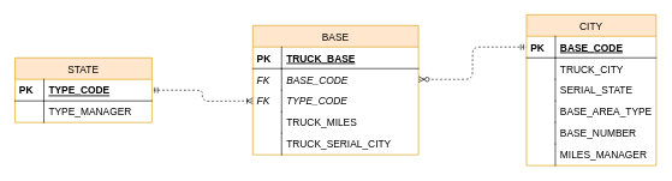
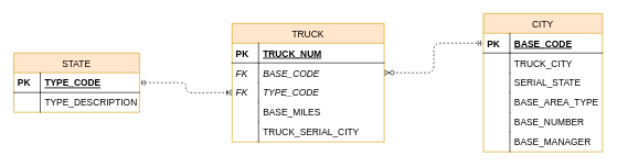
  <mxCell id="0" />
  <mxCell id="1" parent="0" />
- <mxCell id="2" value="BASE" style="swimlane;fontStyle=0;childLayout=stackLayout;horizontal=1;startSize=30;horizontalStack=0;resizeParent=1;resizeParentMax=0;resizeLast=0;collapsible=1;marginBottom=0;align=center;fontSize=14;sketch=0;strokeColor=#d79b00;fillColor=#ffe6cc;swimlaneFillColor=#ffffff;spacingBottom=0;spacingTop=0;" vertex="1" parent="1"><mxGeometry x="350" y="35" width="230" height="180" as="geometry" /></mxCell>
- <mxCell id="3" value="TRUCK_BASE" style="shape=partialRectangle;fillColor=none;align=left;verticalAlign=middle;spacingLeft=45;rotatable=0;points=[[0,0.5],[1,0.5]];portConstraint=eastwest;dropTarget=0;top=0;left=0;right=0;fontStyle=5;fontSize=14;spacingBottom=0;spacingTop=0;" vertex="1" parent="2"><mxGeometry y="30" width="230" height="30" as="geometry" /></mxCell>
+ <mxCell id="2" value="TRUCK" style="swimlane;fontStyle=0;childLayout=stackLayout;horizontal=1;startSize=30;horizontalStack=0;resizeParent=1;resizeParentMax=0;resizeLast=0;collapsible=1;marginBottom=0;align=center;fontSize=14;sketch=0;strokeColor=#d79b00;fillColor=#ffe6cc;swimlaneFillColor=#ffffff;spacingBottom=0;spacingTop=0;" vertex="1" parent="1"><mxGeometry x="350" y="35" width="230" height="180" as="geometry" /></mxCell>
+ <mxCell id="3" value="TRUCK_NUM" style="shape=partialRectangle;fillColor=none;align=left;verticalAlign=middle;spacingLeft=45;rotatable=0;points=[[0,0.5],[1,0.5]];portConstraint=eastwest;dropTarget=0;top=0;left=0;right=0;fontStyle=5;fontSize=14;spacingBottom=0;spacingTop=0;" vertex="1" parent="2"><mxGeometry y="30" width="230" height="30" as="geometry" /></mxCell>
  <mxCell id="4" value="PK" style="shape=partialRectangle;top=0;left=0;bottom=0;fillColor=none;stokeWidth=1;align=left;verticalAlign=middle;spacingLeft=4;spacingRight=4;overflow=hidden;rotatable=0;points=[];portConstraint=eastwest;part=1;fontStyle=1;fontSize=14;spacingBottom=0;spacingTop=0;" vertex="1" connectable="0" parent="3"><mxGeometry width="40" height="30" as="geometry" /></mxCell>
  <mxCell id="5" value="BASE_CODE" style="shape=partialRectangle;fillColor=none;align=left;verticalAlign=middle;spacingLeft=45;rotatable=0;points=[[0,0.5],[1,0.5]];portConstraint=eastwest;dropTarget=0;top=0;left=0;right=0;fontStyle=2;bottom=0;fontSize=14;spacingBottom=0;spacingTop=0;" vertex="1" parent="2"><mxGeometry y="60" width="230" height="30" as="geometry" /></mxCell>
  <mxCell id="6" value="FK" style="shape=partialRectangle;top=0;left=0;bottom=0;fillColor=none;stokeWidth=1;align=left;verticalAlign=middle;spacingLeft=4;spacingRight=4;overflow=hidden;rotatable=0;points=[];portConstraint=eastwest;part=1;fontStyle=2;fontSize=14;spacingBottom=0;spacingTop=0;" vertex="1" connectable="0" parent="5"><mxGeometry width="40" height="30" as="geometry" /></mxCell>
  <mxCell id="7" value="" style="fontSize=12;html=1;endArrow=ERmandOne;startArrow=ERoneToMany;entryX=1;entryY=0.5;entryDx=0;entryDy=0;startFill=0;endFill=0;edgeStyle=orthogonalEdgeStyle;dashed=1;" edge="1" parent="2" target="27"><mxGeometry width="100" height="100" relative="1" as="geometry"><mxPoint y="105.0" as="sourcePoint" /><mxPoint x="-110" y="-15" as="targetPoint" /></mxGeometry></mxCell>
  <mxCell id="8" value="TYPE_CODE" style="shape=partialRectangle;fillColor=none;align=left;verticalAlign=middle;spacingLeft=45;rotatable=0;points=[[0,0.5],[1,0.5]];portConstraint=eastwest;dropTarget=0;top=0;left=0;right=0;fontStyle=2;bottom=0;fontSize=14;spacingBottom=0;spacingTop=0;" vertex="1" parent="2"><mxGeometry y="90" width="230" height="30" as="geometry" /></mxCell>
  <mxCell id="9" value="FK" style="shape=partialRectangle;top=0;left=0;bottom=0;fillColor=none;stokeWidth=1;align=left;verticalAlign=middle;spacingLeft=4;spacingRight=4;overflow=hidden;rotatable=0;points=[];portConstraint=eastwest;part=1;fontStyle=2;fontSize=14;spacingBottom=0;spacingTop=0;" vertex="1" connectable="0" parent="8"><mxGeometry width="40" height="30" as="geometry" /></mxCell>
- <mxCell id="10" value="TRUCK_MILES" style="shape=partialRectangle;fillColor=none;align=left;verticalAlign=middle;spacingLeft=45;rotatable=0;points=[[0,0.5],[1,0.5]];portConstraint=eastwest;dropTarget=0;top=0;left=0;right=0;fontStyle=0;bottom=0;strokeColor=none;fontSize=14;spacingBottom=0;spacingTop=0;" vertex="1" parent="2"><mxGeometry y="120" width="230" height="30" as="geometry" /></mxCell>
+ <mxCell id="10" value="BASE_MILES" style="shape=partialRectangle;fillColor=none;align=left;verticalAlign=middle;spacingLeft=45;rotatable=0;points=[[0,0.5],[1,0.5]];portConstraint=eastwest;dropTarget=0;top=0;left=0;right=0;fontStyle=0;bottom=0;strokeColor=none;fontSize=14;spacingBottom=0;spacingTop=0;" vertex="1" parent="2"><mxGeometry y="120" width="230" height="30" as="geometry" /></mxCell>
  <mxCell id="11" value="" style="shape=partialRectangle;top=0;left=0;bottom=0;fillColor=none;stokeWidth=1;align=left;verticalAlign=middle;spacingLeft=4;spacingRight=4;overflow=hidden;rotatable=0;points=[];portConstraint=eastwest;part=1;fontStyle=2;fontSize=14;spacingBottom=0;spacingTop=0;" vertex="1" connectable="0" parent="10"><mxGeometry width="40" height="30" as="geometry" /></mxCell>
  <mxCell id="12" value="TRUCK_SERIAL_CITY" style="shape=partialRectangle;fillColor=none;align=left;verticalAlign=middle;spacingLeft=45;rotatable=0;points=[[0,0.5],[1,0.5]];portConstraint=eastwest;dropTarget=0;top=0;left=0;right=0;fontStyle=0;bottom=0;strokeColor=none;fontSize=14;spacingBottom=0;spacingTop=0;" vertex="1" parent="2"><mxGeometry y="150" width="230" height="30" as="geometry" /></mxCell>
  <mxCell id="13" value="" style="shape=partialRectangle;top=0;left=0;bottom=0;fillColor=none;stokeWidth=1;align=left;verticalAlign=middle;spacingLeft=4;spacingRight=4;overflow=hidden;rotatable=0;points=[];portConstraint=eastwest;part=1;fontStyle=2;fontSize=14;spacingBottom=0;spacingTop=0;" vertex="1" connectable="0" parent="12"><mxGeometry width="40" height="30" as="geometry" /></mxCell>
  <mxCell id="14" value="CITY" style="swimlane;fontStyle=0;childLayout=stackLayout;horizontal=1;startSize=30;horizontalStack=0;resizeParent=1;resizeParentMax=0;resizeLast=0;collapsible=1;marginBottom=0;align=center;fontSize=14;sketch=0;strokeColor=#d79b00;fillColor=#ffe6cc;swimlaneFillColor=#ffffff;spacingBottom=0;spacingTop=0;" vertex="1" parent="1"><mxGeometry x="730" y="20" width="180" height="210" as="geometry" /></mxCell>
  <mxCell id="15" value="BASE_CODE" style="shape=partialRectangle;fillColor=none;align=left;verticalAlign=middle;spacingLeft=45;rotatable=0;points=[[0,0.5],[1,0.5]];portConstraint=eastwest;dropTarget=0;top=0;left=0;right=0;fontStyle=5;fontSize=14;spacingBottom=0;spacingTop=0;" vertex="1" parent="14"><mxGeometry y="30" width="180" height="30" as="geometry" /></mxCell>
  <mxCell id="16" value="PK" style="shape=partialRectangle;top=0;left=0;bottom=0;fillColor=none;stokeWidth=1;align=left;verticalAlign=middle;spacingLeft=4;spacingRight=4;overflow=hidden;rotatable=0;points=[];portConstraint=eastwest;part=1;fontStyle=1;fontSize=14;spacingBottom=0;spacingTop=0;" vertex="1" connectable="0" parent="15"><mxGeometry width="40" height="30" as="geometry" /></mxCell>
  <mxCell id="17" value="TRUCK_CITY" style="shape=partialRectangle;fillColor=none;align=left;verticalAlign=middle;spacingLeft=45;rotatable=0;points=[[0,0.5],[1,0.5]];portConstraint=eastwest;dropTarget=0;top=0;left=0;right=0;fontStyle=0;bottom=0;strokeColor=none;fontSize=14;spacingBottom=0;spacingTop=0;" vertex="1" parent="14"><mxGeometry y="60" width="180" height="30" as="geometry" /></mxCell>
  <mxCell id="18" value="" style="shape=partialRectangle;top=0;left=0;bottom=0;fillColor=none;stokeWidth=1;align=left;verticalAlign=middle;spacingLeft=4;spacingRight=4;overflow=hidden;rotatable=0;points=[];portConstraint=eastwest;part=1;fontStyle=2;fontSize=14;spacingBottom=0;spacingTop=0;" vertex="1" connectable="0" parent="17"><mxGeometry width="40" height="30" as="geometry" /></mxCell>
  <mxCell id="19" value="SERIAL_STATE" style="shape=partialRectangle;fillColor=none;align=left;verticalAlign=middle;spacingLeft=45;rotatable=0;points=[[0,0.5],[1,0.5]];portConstraint=eastwest;dropTarget=0;top=0;left=0;right=0;fontStyle=0;bottom=0;strokeColor=none;fontSize=14;spacingBottom=0;spacingTop=0;" vertex="1" parent="14"><mxGeometry y="90" width="180" height="30" as="geometry" /></mxCell>
  <mxCell id="20" value="" style="shape=partialRectangle;top=0;left=0;bottom=0;fillColor=none;stokeWidth=1;align=left;verticalAlign=middle;spacingLeft=4;spacingRight=4;overflow=hidden;rotatable=0;points=[];portConstraint=eastwest;part=1;fontStyle=2;fontSize=14;spacingBottom=0;spacingTop=0;" vertex="1" connectable="0" parent="19"><mxGeometry width="40" height="30" as="geometry" /></mxCell>
  <mxCell id="21" value="BASE_AREA_TYPE" style="shape=partialRectangle;fillColor=none;align=left;verticalAlign=middle;spacingLeft=45;rotatable=0;points=[[0,0.5],[1,0.5]];portConstraint=eastwest;dropTarget=0;top=0;left=0;right=0;fontStyle=0;bottom=0;strokeColor=none;fontSize=14;spacingBottom=0;spacingTop=0;" vertex="1" parent="14"><mxGeometry y="120" width="180" height="30" as="geometry" /></mxCell>
  <mxCell id="22" value="" style="shape=partialRectangle;top=0;left=0;bottom=0;fillColor=none;stokeWidth=1;align=left;verticalAlign=middle;spacingLeft=4;spacingRight=4;overflow=hidden;rotatable=0;points=[];portConstraint=eastwest;part=1;fontStyle=2;fontSize=14;spacingBottom=0;spacingTop=0;" vertex="1" connectable="0" parent="21"><mxGeometry width="40" height="30" as="geometry" /></mxCell>
  <mxCell id="23" value="BASE_NUMBER" style="shape=partialRectangle;fillColor=none;align=left;verticalAlign=middle;spacingLeft=45;rotatable=0;points=[[0,0.5],[1,0.5]];portConstraint=eastwest;dropTarget=0;top=0;left=0;right=0;fontStyle=0;bottom=0;strokeColor=none;fontSize=14;spacingBottom=0;spacingTop=0;" vertex="1" parent="14"><mxGeometry y="150" width="180" height="30" as="geometry" /></mxCell>
  <mxCell id="24" value="" style="shape=partialRectangle;top=0;left=0;bottom=0;fillColor=none;stokeWidth=1;align=left;verticalAlign=middle;spacingLeft=4;spacingRight=4;overflow=hidden;rotatable=0;points=[];portConstraint=eastwest;part=1;fontStyle=2;fontSize=14;spacingBottom=0;spacingTop=0;" vertex="1" connectable="0" parent="23"><mxGeometry width="40" height="30" as="geometry" /></mxCell>
- <mxCell id="25" value="MILES_MANAGER" style="shape=partialRectangle;fillColor=none;align=left;verticalAlign=middle;spacingLeft=45;rotatable=0;points=[[0,0.5],[1,0.5]];portConstraint=eastwest;dropTarget=0;top=0;left=0;right=0;fontStyle=0;bottom=0;strokeColor=none;fontSize=14;spacingBottom=0;spacingTop=0;" vertex="1" parent="14"><mxGeometry y="180" width="180" height="30" as="geometry" /></mxCell>
+ <mxCell id="25" value="BASE_MANAGER" style="shape=partialRectangle;fillColor=none;align=left;verticalAlign=middle;spacingLeft=45;rotatable=0;points=[[0,0.5],[1,0.5]];portConstraint=eastwest;dropTarget=0;top=0;left=0;right=0;fontStyle=0;bottom=0;strokeColor=none;fontSize=14;spacingBottom=0;spacingTop=0;" vertex="1" parent="14"><mxGeometry y="180" width="180" height="30" as="geometry" /></mxCell>
  <mxCell id="26" value="" style="shape=partialRectangle;top=0;left=0;bottom=0;fillColor=none;stokeWidth=1;align=left;verticalAlign=middle;spacingLeft=4;spacingRight=4;overflow=hidden;rotatable=0;points=[];portConstraint=eastwest;part=1;fontStyle=2;fontSize=14;spacingBottom=0;spacingTop=0;" vertex="1" connectable="0" parent="25"><mxGeometry width="40" height="30" as="geometry" /></mxCell>
  <mxCell id="27" value="STATE" style="swimlane;fontStyle=0;childLayout=stackLayout;horizontal=1;startSize=30;horizontalStack=0;resizeParent=1;resizeParentMax=0;resizeLast=0;collapsible=1;marginBottom=0;align=center;fontSize=14;sketch=0;strokeColor=#d79b00;fillColor=#ffe6cc;swimlaneFillColor=#ffffff;spacingBottom=0;spacingTop=0;" vertex="1" parent="1"><mxGeometry x="20" y="80" width="190" height="90" as="geometry" /></mxCell>
  <mxCell id="28" value="TYPE_CODE" style="shape=partialRectangle;fillColor=none;align=left;verticalAlign=middle;spacingLeft=45;rotatable=0;points=[[0,0.5],[1,0.5]];portConstraint=eastwest;dropTarget=0;top=0;left=0;right=0;fontStyle=5;fontSize=14;spacingBottom=0;spacingTop=0;" vertex="1" parent="27"><mxGeometry y="30" width="190" height="30" as="geometry" /></mxCell>
  <mxCell id="29" value="PK" style="shape=partialRectangle;top=0;left=0;bottom=0;fillColor=none;stokeWidth=1;align=left;verticalAlign=middle;spacingLeft=4;spacingRight=4;overflow=hidden;rotatable=0;points=[];portConstraint=eastwest;part=1;fontStyle=1;fontSize=14;spacingBottom=0;spacingTop=0;" vertex="1" connectable="0" parent="28"><mxGeometry width="40" height="30" as="geometry" /></mxCell>
- <mxCell id="30" value="TYPE_MANAGER" style="shape=partialRectangle;fillColor=none;align=left;verticalAlign=middle;spacingLeft=45;rotatable=0;points=[[0,0.5],[1,0.5]];portConstraint=eastwest;dropTarget=0;top=0;left=0;right=0;fontStyle=0;bottom=0;strokeColor=none;fontSize=14;spacingBottom=0;spacingTop=0;" vertex="1" parent="27"><mxGeometry y="60" width="190" height="30" as="geometry" /></mxCell>
+ <mxCell id="30" value="TYPE_DESCRIPTION" style="shape=partialRectangle;fillColor=none;align=left;verticalAlign=middle;spacingLeft=45;rotatable=0;points=[[0,0.5],[1,0.5]];portConstraint=eastwest;dropTarget=0;top=0;left=0;right=0;fontStyle=0;bottom=0;strokeColor=none;fontSize=14;spacingBottom=0;spacingTop=0;" vertex="1" parent="27"><mxGeometry y="60" width="190" height="30" as="geometry" /></mxCell>
  <mxCell id="31" value="" style="shape=partialRectangle;top=0;left=0;bottom=0;fillColor=none;stokeWidth=1;align=left;verticalAlign=middle;spacingLeft=4;spacingRight=4;overflow=hidden;rotatable=0;points=[];portConstraint=eastwest;part=1;fontStyle=2;fontSize=14;spacingBottom=0;spacingTop=0;" vertex="1" connectable="0" parent="30"><mxGeometry width="40" height="30" as="geometry" /></mxCell>
  <mxCell id="32" value="" style="fontSize=12;html=1;endArrow=ERmandOne;startArrow=ERzeroToMany;entryX=0;entryY=0.5;entryDx=0;entryDy=0;exitX=1;exitY=0.5;exitDx=0;exitDy=0;endFill=0;startFill=1;dashed=1;edgeStyle=orthogonalEdgeStyle;" edge="1" parent="1" source="5" target="15"><mxGeometry width="100" height="100" relative="1" as="geometry"><mxPoint x="650" y="395" as="sourcePoint" /><mxPoint x="650" y="295" as="targetPoint" /></mxGeometry></mxCell>
